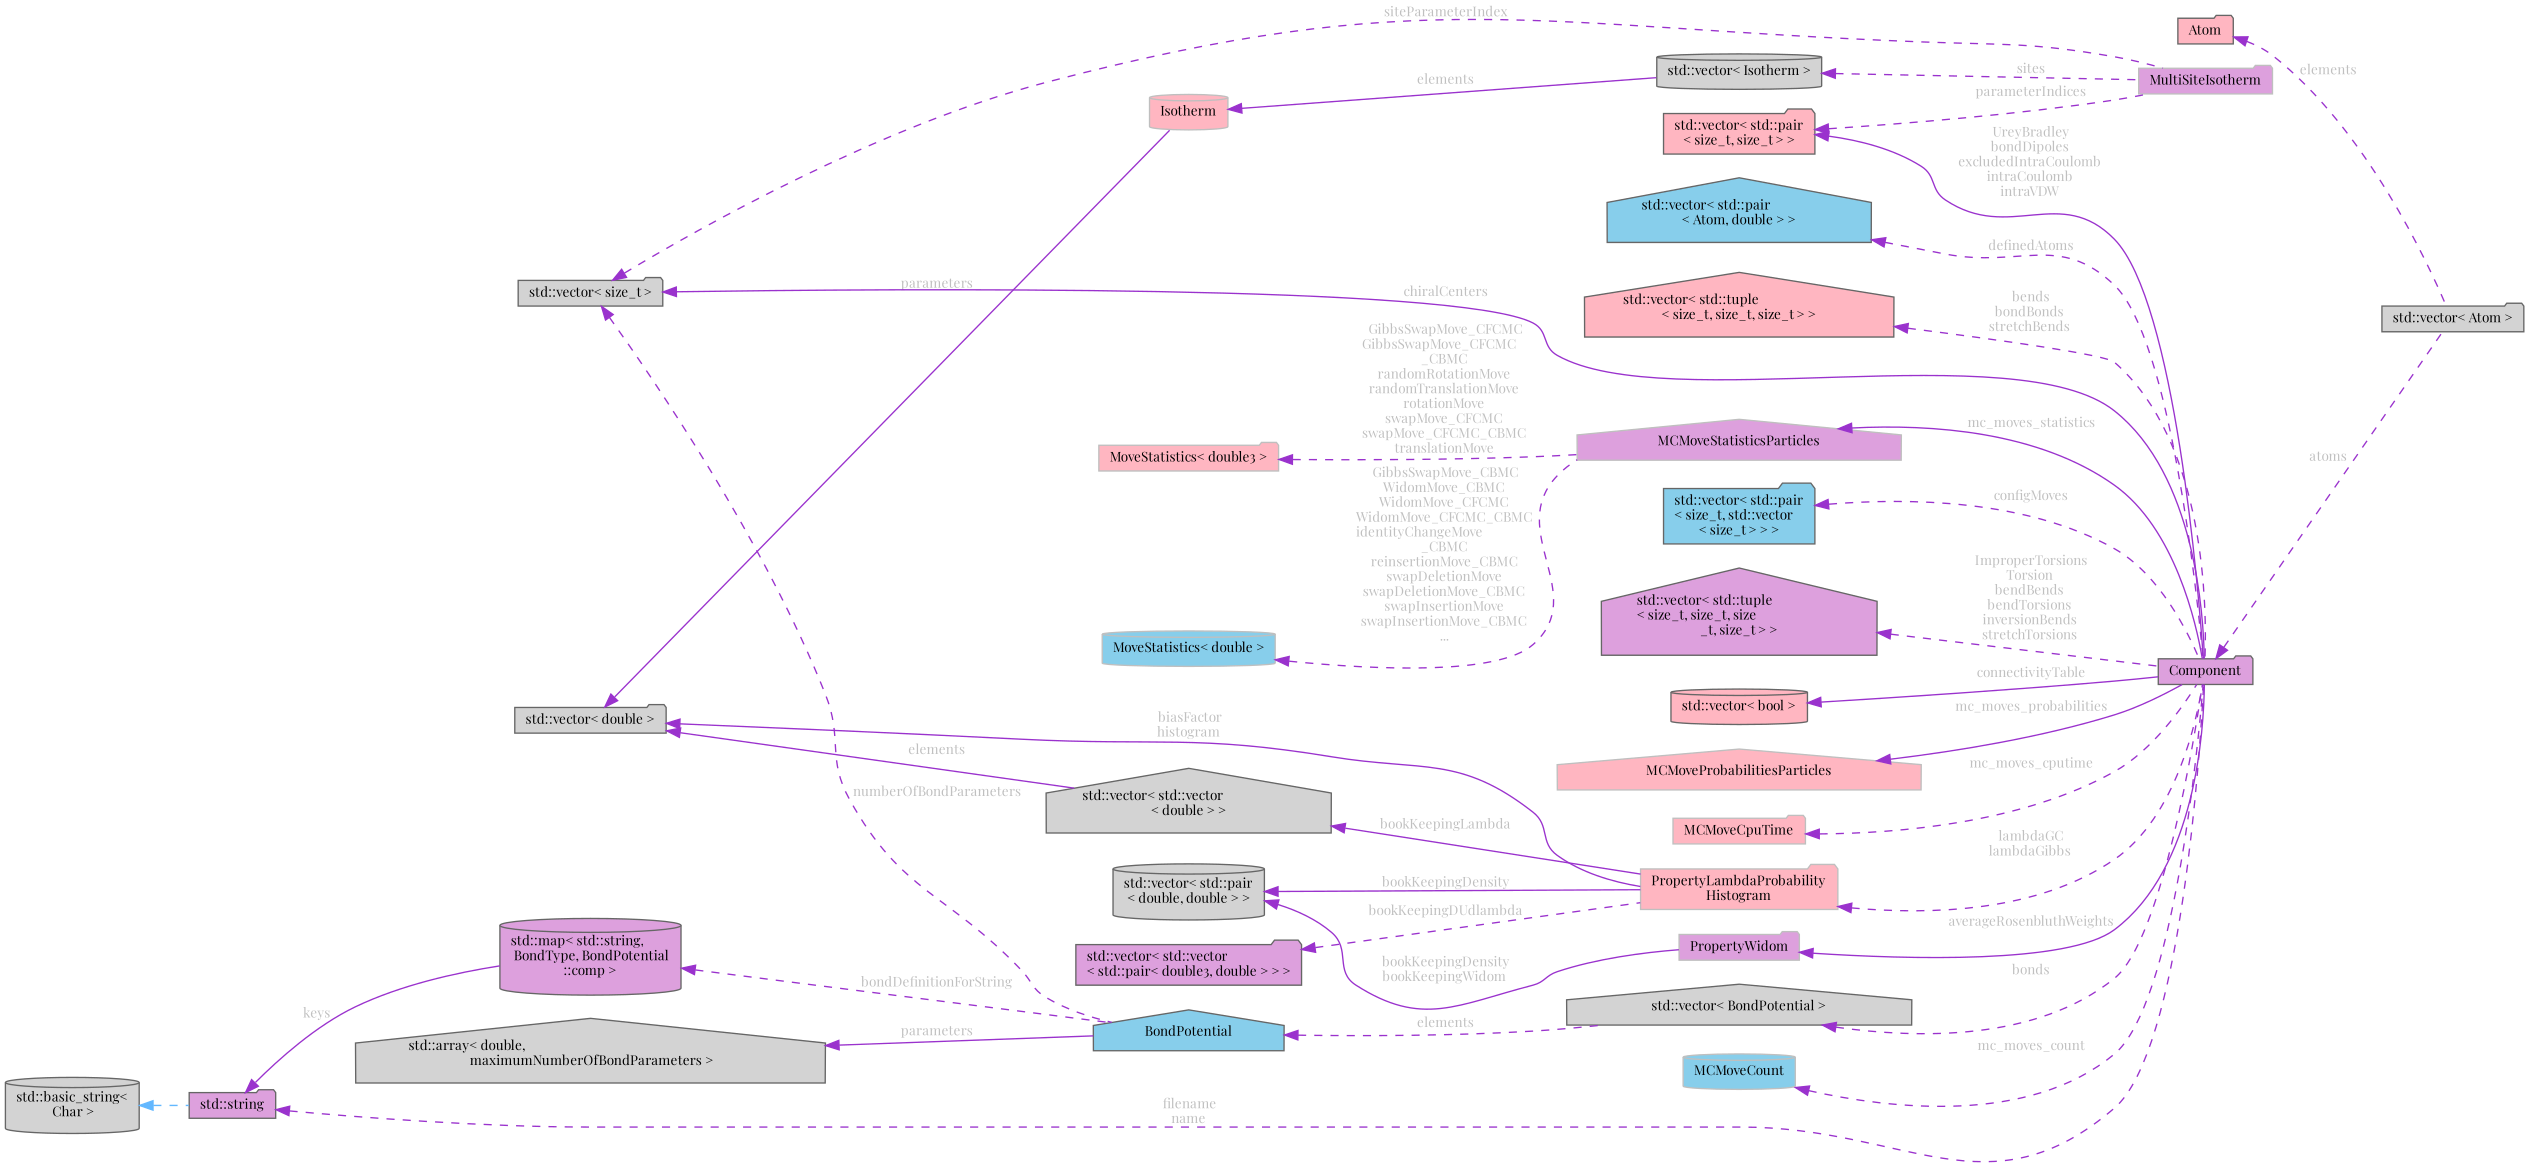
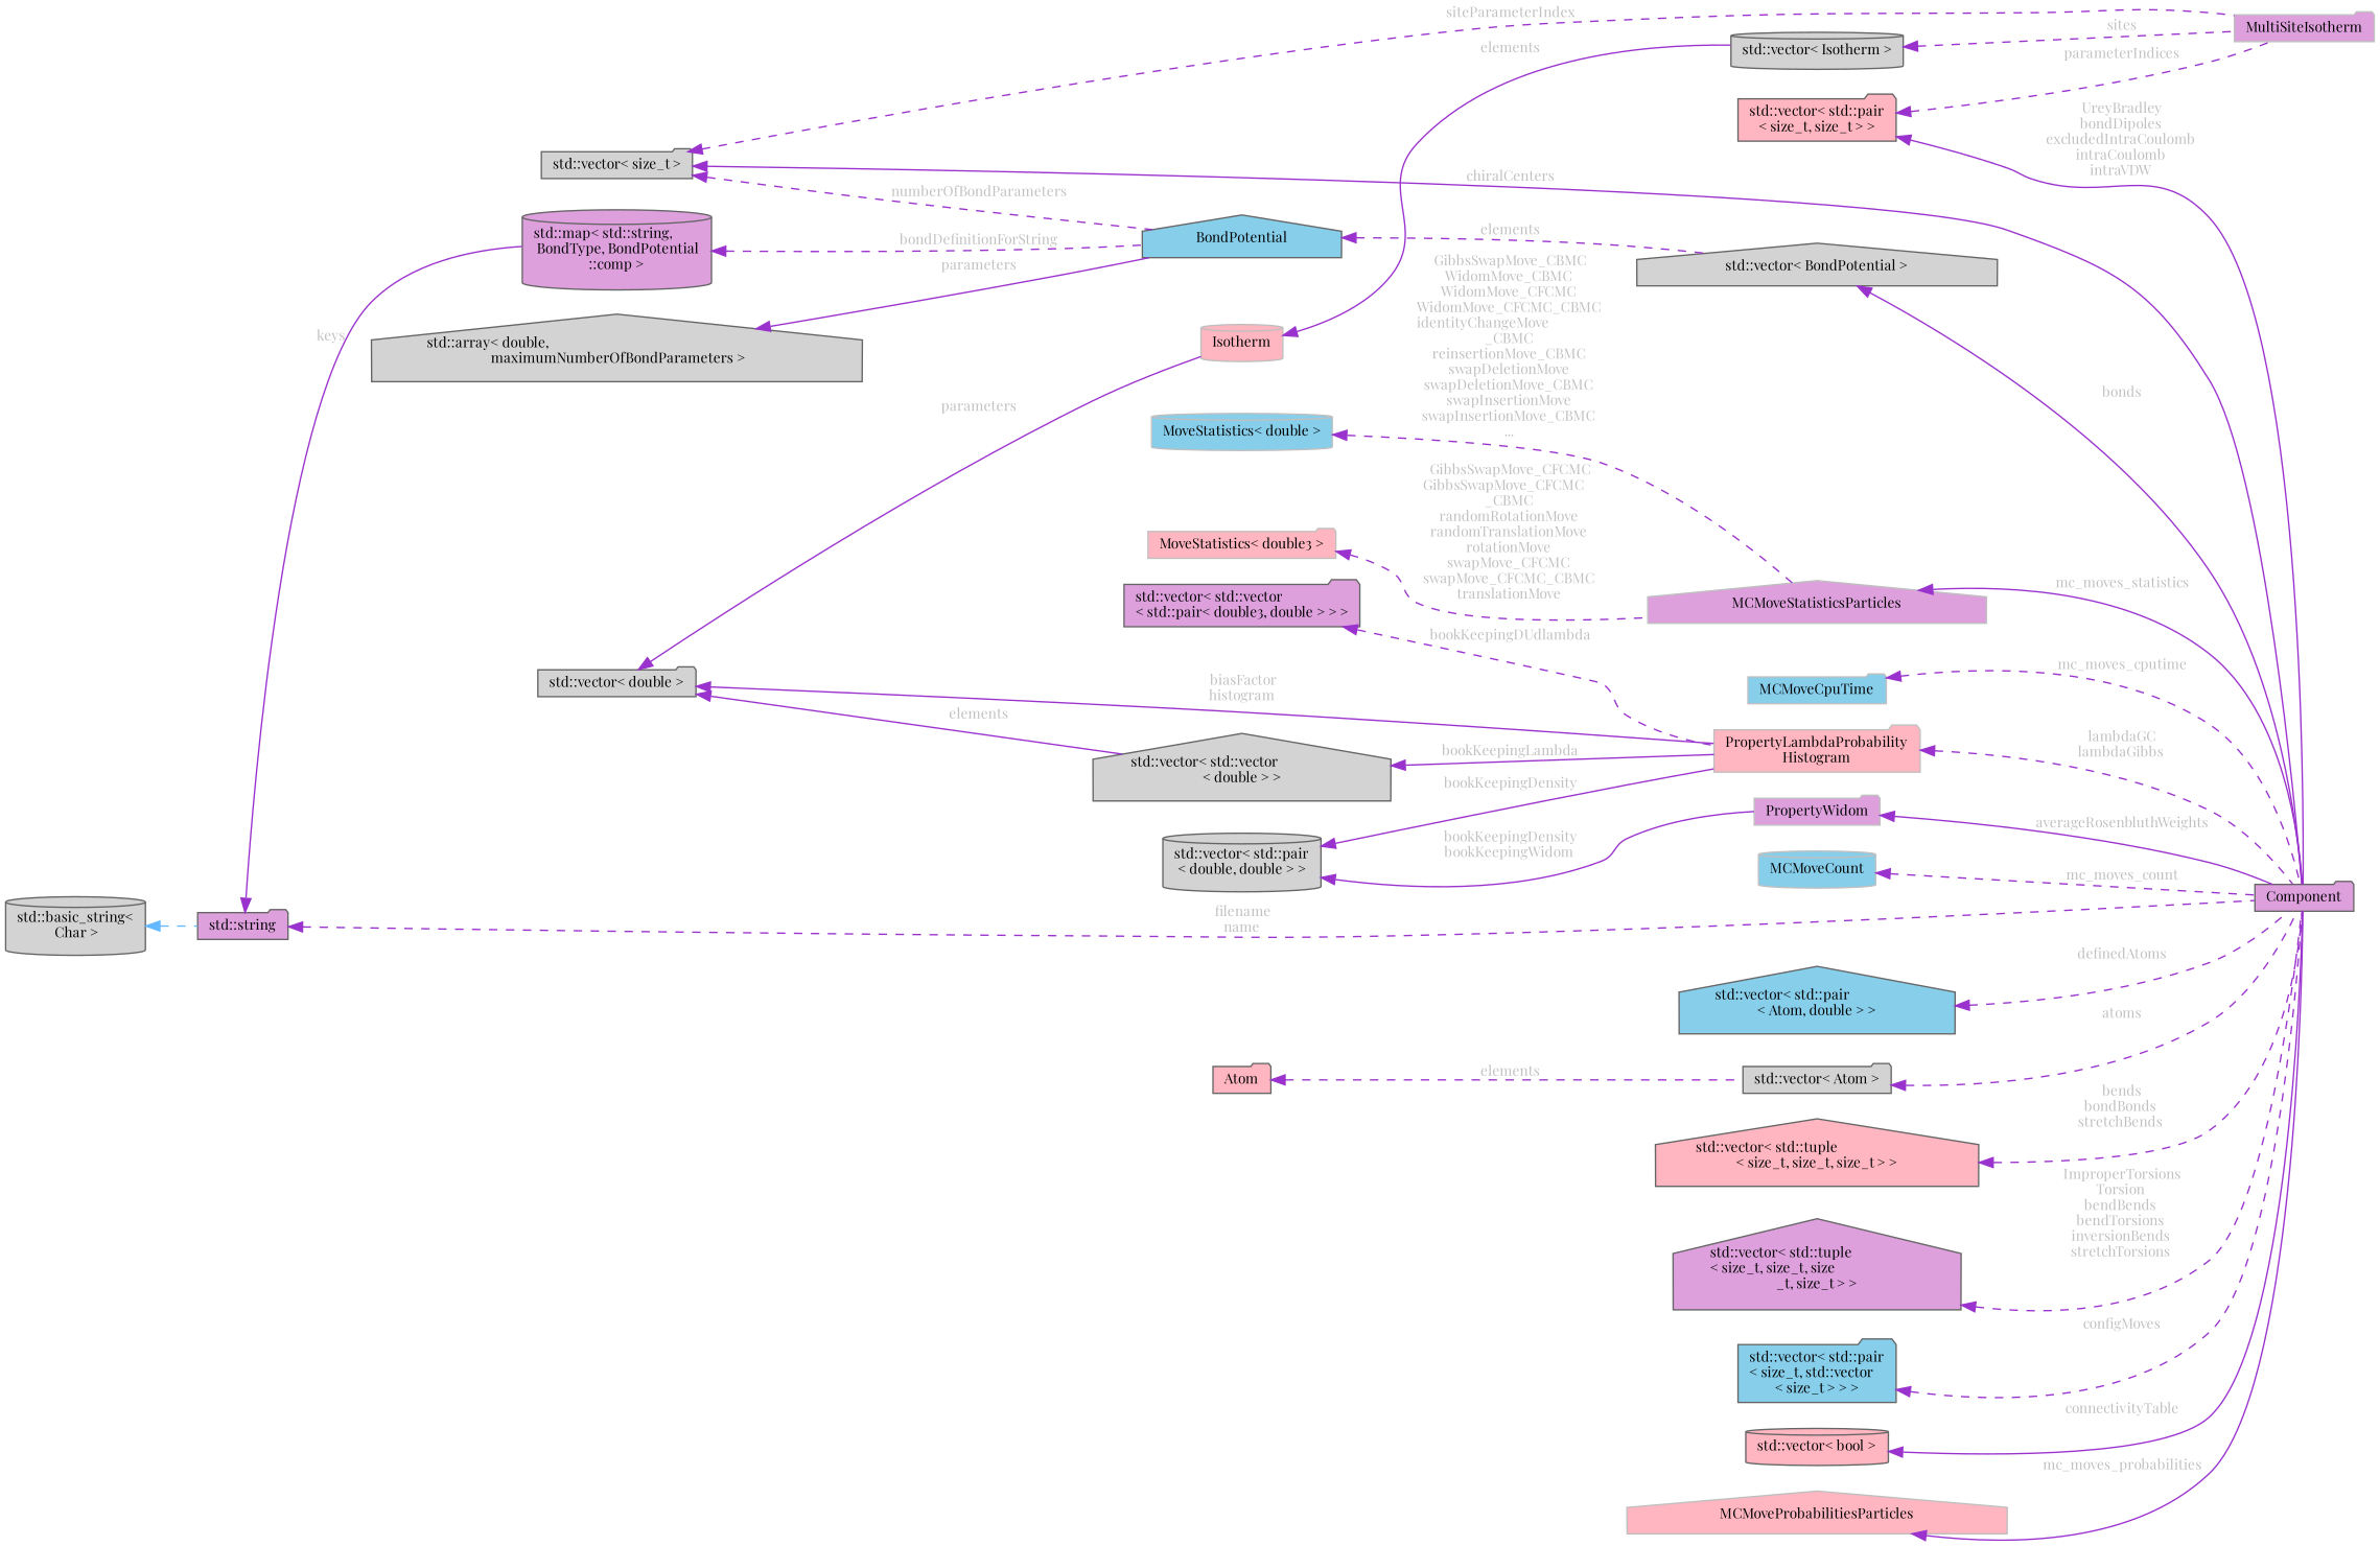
  digraph {
    fontname="Playfair Display"
    rankdir=LR
    node [color=gray40 fillcolor=lightgrey fontname="Playfair Display" fontsize=10 shape=folder style=filled]
    edge [color=darkorchid3 dir=back fontcolor=grey fontname="Playfair Display" fontsize=10 labelfontname=Helvetica labelfontsize=10 style=dashed]
    n1 [fillcolor=plum fontcolor=black height=0.2 label=Component width=0.4]
    n2 [fillcolor=plum height=0.2 label="std::string" width=0.4]
    n3 [fillcolor=plum height=0.2 label="std::map\< std::string,\l BondType, BondPotential\l::comp \>" shape=cylinder width=0.4]
    n4 [fillcolor=skyblue height=0.2 label=BondPotential shape=house width=0.4]
    n5 [height=0.2 label="std::basic_string\<\l Char \>" shape=cylinder width=0.4]
    n6 [fillcolor=skyblue height=0.2 label="std::vector\< std::pair\l\< Atom, double \> \>" shape=house width=0.4]
    n7 [height=0.2 label="std::vector\< Atom \>" width=0.4]
    n8 [fillcolor=lightpink height=0.2 label=Atom width=0.4]
    n9 [color=grey75 fillcolor=lightpink height=0.2 label="PropertyLambdaProbability\lHistogram" width=0.4]
    n10 [height=0.2 label="std::vector\< double \>" width=0.4]
    n11 [height=0.2 label="std::vector\< std::vector\l\< double \> \>" shape=house width=0.4]
    n12 [color=grey75 fillcolor=lightpink height=0.2 label=Isotherm shape=cylinder width=0.4]
    n13 [height=0.2 label="std::vector\< Isotherm \>" shape=cylinder width=0.4]
    n14 [height=0.2 label="std::vector\< std::pair\l\< double, double \> \>" shape=cylinder width=0.4]
    n15 [color=grey75 fillcolor=plum height=0.2 label=PropertyWidom width=0.4]
    n16 [fillcolor=plum height=0.2 label="std::vector\< std::vector\l\< std::pair\< double3, double \> \> \>" width=0.4]
    n17 [height=0.2 label="std::vector\< size_t \>" width=0.4]
    n18 [color=grey75 fillcolor=plum height=0.2 label=MultiSiteIsotherm width=0.4]
    n19 [height=0.2 label="std::vector\< BondPotential \>" shape=house width=0.4]
    n20 [height=0.2 label="std::array\< double,\l maximumNumberOfBondParameters \>" shape=house width=0.4]
    n21 [fillcolor=lightpink height=0.2 label="std::vector\< std::pair\l\< size_t, size_t \> \>" width=0.4]
    n22 [fillcolor=lightpink height=0.2 label="std::vector\< std::tuple\l\< size_t, size_t, size_t \> \>" shape=house width=0.4]
    n23 [fillcolor=plum height=0.2 label="std::vector\< std::tuple\l\< size_t, size_t, size\l_t, size_t \> \>" shape=house width=0.4]
    n24 [fillcolor=skyblue height=0.2 label="std::vector\< std::pair\l\< size_t, std::vector\l\< size_t \> \> \>" width=0.4]
    n25 [fillcolor=lightpink height=0.2 label="std::vector\< bool \>" shape=cylinder width=0.4]
    n26 [color=grey75 fillcolor=lightpink height=0.2 label=MCMoveProbabilitiesParticles shape=house width=0.4]
    n27 [color=grey75 fillcolor=plum height=0.2 label=MCMoveStatisticsParticles shape=house width=0.4]
    n28 [color=grey75 fillcolor=lightpink height=0.2 label="MoveStatistics\< double3 \>" width=0.4]
    n29 [color=grey75 fillcolor=skyblue height=0.2 label="MoveStatistics\< double \>" shape=cylinder width=0.4]
-   n30 [color=grey75 fillcolor=lightpink height=0.2 label=MCMoveCpuTime width=0.4]
+   n30 [color=grey75 fillcolor=skyblue height=0.2 label=MCMoveCpuTime width=0.4]
    n31 [color=grey75 fillcolor=skyblue height=0.2 label=MCMoveCount shape=cylinder width=0.4]
    n2 -> n1 [label=" filename\nname"]
    n2 -> n3 [label=" keys" style=solid]
    n3 -> n4 [label=" bondDefinitionForString"]
    n4 -> n19 [label=" elements"]
    n5 -> n2 [color=steelblue1 fontcolor=""]
    n6 -> n1 [label=" definedAtoms"]
-   n1 -> n7 [label=" atoms"]
+   n7 -> n1 [label=" atoms"]
    n8 -> n7 [label=" elements"]
    n9 -> n1 [label=" lambdaGC\nlambdaGibbs"]
    n10 -> n9 [label=" biasFactor\nhistogram" style=solid]
    n10 -> n11 [label=" elements" style=solid]
    n10 -> n12 [label=" parameters" style=solid]
    n11 -> n9 [label=" bookKeepingLambda" style=solid]
    n12 -> n13 [label=" elements" style=solid]
    n13 -> n18 [label=" sites"]
    n14 -> n9 [label=" bookKeepingDensity" style=solid]
    n14 -> n15 [label=" bookKeepingDensity\nbookKeepingWidom" style=solid]
    n15 -> n1 [label=" averageRosenbluthWeights" style=solid]
    n16 -> n9 [label=" bookKeepingDUdlambda"]
    n17 -> n1 [label=" chiralCenters" style=solid]
    n17 -> n4 [label=" numberOfBondParameters"]
    n17 -> n18 [label=" siteParameterIndex"]
-   n19 -> n1 [label=" bonds"]
+   n19 -> n1 [label=" bonds" style=solid]
    n20 -> n4 [label=" parameters" style=solid]
    n21 -> n1 [label=" UreyBradley\nbondDipoles\nexcludedIntraCoulomb\nintraCoulomb\nintraVDW" style=solid]
    n21 -> n18 [label=" parameterIndices"]
    n22 -> n1 [label=" bends\nbondBonds\nstretchBends"]
    n23 -> n1 [label=" ImproperTorsions\nTorsion\nbendBends\nbendTorsions\ninversionBends\nstretchTorsions"]
    n24 -> n1 [label=" configMoves"]
    n25 -> n1 [label=" connectivityTable" style=solid]
    n26 -> n1 [label=" mc_moves_probabilities" style=solid]
    n27 -> n1 [label=" mc_moves_statistics" style=solid]
    n28 -> n27 [label=" GibbsSwapMove_CFCMC\nGibbsSwapMove_CFCMC\l_CBMC\nrandomRotationMove\nrandomTranslationMove\nrotationMove\nswapMove_CFCMC\nswapMove_CFCMC_CBMC\ntranslationMove"]
    n29 -> n27 [label=" GibbsSwapMove_CBMC\nWidomMove_CBMC\nWidomMove_CFCMC\nWidomMove_CFCMC_CBMC\nidentityChangeMove\l_CBMC\nreinsertionMove_CBMC\nswapDeletionMove\nswapDeletionMove_CBMC\nswapInsertionMove\nswapInsertionMove_CBMC\n..."]
    n30 -> n1 [label=" mc_moves_cputime"]
    n31 -> n1 [label=" mc_moves_count"]
  }
